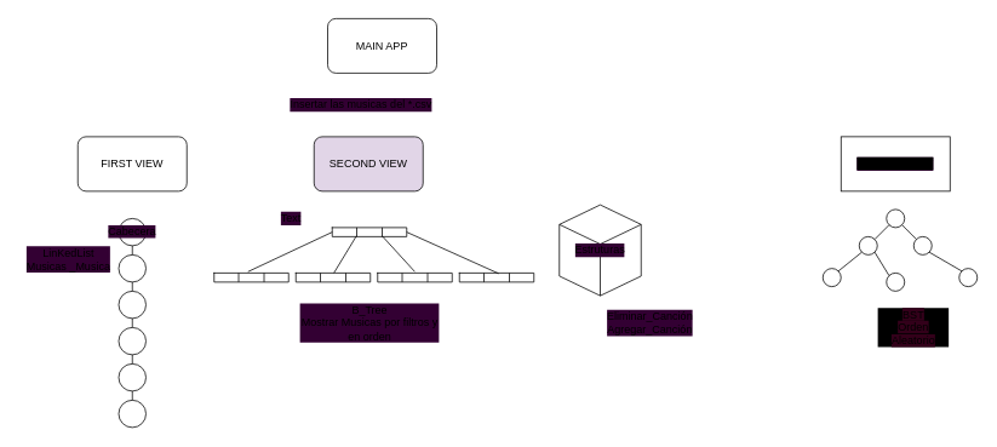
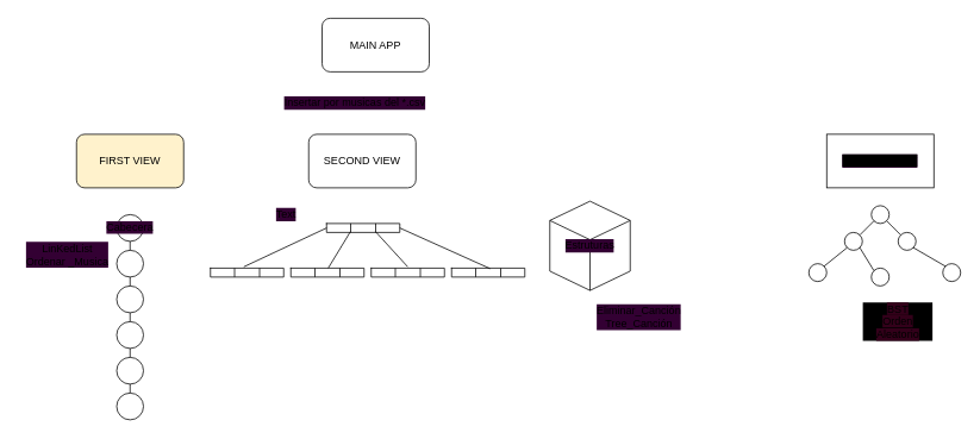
  <mxCell id="0" />
  <mxCell id="1" parent="0" />
  <mxCell id="2" value="MAIN APP" style="rounded=1;whiteSpace=wrap;html=1;" vertex="1" parent="1"><mxGeometry x="360" y="20" width="120" height="60" as="geometry" /></mxCell>
- <mxCell id="3" value="FIRST VIEW" style="rounded=1;whiteSpace=wrap;html=1;" vertex="1" parent="1"><mxGeometry x="85" y="150" width="120" height="60" as="geometry" /></mxCell>
- <mxCell id="4" value="SECOND VIEW" style="rounded=1;whiteSpace=wrap;html=1;fillColor=#e1d5e7;" vertex="1" parent="1"><mxGeometry x="345" y="150" width="120" height="60" as="geometry" /></mxCell>
+ <mxCell id="3" value="FIRST VIEW" style="rounded=1;whiteSpace=wrap;html=1;fillColor=#fff2cc;" vertex="1" parent="1"><mxGeometry x="85" y="150" width="120" height="60" as="geometry" /></mxCell>
+ <mxCell id="4" value="SECOND VIEW" style="rounded=1;whiteSpace=wrap;html=1;" vertex="1" parent="1"><mxGeometry x="345" y="150" width="120" height="60" as="geometry" /></mxCell>
  <mxCell id="5" value="&lt;span style=&quot;background-color: rgb(51, 0, 51);&quot;&gt;Cabecera&lt;/span&gt;" style="ellipse;whiteSpace=wrap;html=1;aspect=fixed;" vertex="1" parent="1"><mxGeometry x="130" y="240" width="30" height="30" as="geometry" /></mxCell>
  <mxCell id="6" value="" style="ellipse;whiteSpace=wrap;html=1;aspect=fixed;" vertex="1" parent="1"><mxGeometry x="130" y="280" width="30" height="30" as="geometry" /></mxCell>
  <mxCell id="7" value="" style="ellipse;whiteSpace=wrap;html=1;aspect=fixed;" vertex="1" parent="1"><mxGeometry x="130" y="320" width="30" height="30" as="geometry" /></mxCell>
  <mxCell id="8" value="" style="ellipse;whiteSpace=wrap;html=1;aspect=fixed;" vertex="1" parent="1"><mxGeometry x="130" y="360" width="30" height="30" as="geometry" /></mxCell>
  <mxCell id="9" value="" style="ellipse;whiteSpace=wrap;html=1;aspect=fixed;" vertex="1" parent="1"><mxGeometry x="130" y="400" width="30" height="30" as="geometry" /></mxCell>
  <mxCell id="10" value="" style="ellipse;whiteSpace=wrap;html=1;aspect=fixed;" vertex="1" parent="1"><mxGeometry x="130" y="440" width="30" height="30" as="geometry" /></mxCell>
  <mxCell id="11" value="" style="endArrow=none;html=1;exitX=0.5;exitY=1;exitDx=0;exitDy=0;entryX=0.5;entryY=0;entryDx=0;entryDy=0;" edge="1" parent="1" source="5" target="6"><mxGeometry width="50" height="50" relative="1" as="geometry"><mxPoint x="255" y="320" as="sourcePoint" /><mxPoint x="305" y="270" as="targetPoint" /></mxGeometry></mxCell>
  <mxCell id="12" value="" style="endArrow=none;html=1;exitX=0.5;exitY=1;exitDx=0;exitDy=0;entryX=0.5;entryY=0;entryDx=0;entryDy=0;" edge="1" parent="1" source="6" target="7"><mxGeometry width="50" height="50" relative="1" as="geometry"><mxPoint x="235" y="330" as="sourcePoint" /><mxPoint x="235" y="340" as="targetPoint" /><Array as="points" /></mxGeometry></mxCell>
  <mxCell id="13" value="" style="endArrow=none;html=1;exitX=0.5;exitY=1;exitDx=0;exitDy=0;entryX=0.5;entryY=0;entryDx=0;entryDy=0;" edge="1" parent="1" source="7" target="8"><mxGeometry width="50" height="50" relative="1" as="geometry"><mxPoint x="205" y="380" as="sourcePoint" /><mxPoint x="205" y="390" as="targetPoint" /></mxGeometry></mxCell>
  <mxCell id="14" value="" style="endArrow=none;html=1;exitX=0.5;exitY=1;exitDx=0;exitDy=0;entryX=0.5;entryY=0;entryDx=0;entryDy=0;" edge="1" parent="1" source="8" target="9"><mxGeometry width="50" height="50" relative="1" as="geometry"><mxPoint x="235" y="370" as="sourcePoint" /><mxPoint x="235" y="380" as="targetPoint" /></mxGeometry></mxCell>
  <mxCell id="15" value="" style="endArrow=none;html=1;exitX=0.5;exitY=1;exitDx=0;exitDy=0;entryX=0.5;entryY=0;entryDx=0;entryDy=0;" edge="1" parent="1" source="9" target="10"><mxGeometry width="50" height="50" relative="1" as="geometry"><mxPoint x="245" y="410" as="sourcePoint" /><mxPoint x="245" y="420" as="targetPoint" /></mxGeometry></mxCell>
- <mxCell id="16" value="LinKedList&lt;br&gt;Musicas _Musica" style="text;html=1;strokeColor=none;fillColor=none;align=center;verticalAlign=middle;whiteSpace=wrap;rounded=0;labelBackgroundColor=#330033;" vertex="1" parent="1"><mxGeometry x="20" y="270" width="110" height="30" as="geometry" /></mxCell>
+ <mxCell id="16" value="LinKedList&lt;br&gt;Ordenar _Musica" style="text;html=1;strokeColor=none;fillColor=none;align=center;verticalAlign=middle;whiteSpace=wrap;rounded=0;labelBackgroundColor=#330033;" vertex="1" parent="1"><mxGeometry x="20" y="270" width="110" height="30" as="geometry" /></mxCell>
  <mxCell id="17" value="" style="shape=table;html=1;whiteSpace=wrap;startSize=0;container=1;collapsible=0;childLayout=tableLayout;labelBackgroundColor=#330033;" vertex="1" parent="1"><mxGeometry x="365" y="250" width="82" height="10" as="geometry" /></mxCell>
  <mxCell id="18" value="" style="shape=tableRow;horizontal=0;startSize=0;swimlaneHead=0;swimlaneBody=0;top=0;left=0;bottom=0;right=0;collapsible=0;dropTarget=0;fillColor=none;points=[[0,0.5],[1,0.5]];portConstraint=eastwest;labelBackgroundColor=#330033;" vertex="1" parent="17"><mxGeometry width="82" height="10" as="geometry" /></mxCell>
  <mxCell id="19" value="" style="shape=partialRectangle;html=1;whiteSpace=wrap;connectable=0;fillColor=none;top=0;left=0;bottom=0;right=0;overflow=hidden;labelBackgroundColor=#330033;" vertex="1" parent="18"><mxGeometry width="27" height="10" as="geometry"><mxRectangle width="27" height="10" as="alternateBounds" /></mxGeometry></mxCell>
  <mxCell id="20" value="" style="shape=partialRectangle;html=1;whiteSpace=wrap;connectable=0;fillColor=none;top=0;left=0;bottom=0;right=0;overflow=hidden;labelBackgroundColor=#330033;" vertex="1" parent="18"><mxGeometry x="27" width="28" height="10" as="geometry"><mxRectangle width="28" height="10" as="alternateBounds" /></mxGeometry></mxCell>
  <mxCell id="21" value="" style="shape=partialRectangle;html=1;whiteSpace=wrap;connectable=0;fillColor=none;top=0;left=0;bottom=0;right=0;overflow=hidden;labelBackgroundColor=#330033;" vertex="1" parent="18"><mxGeometry x="55" width="27" height="10" as="geometry"><mxRectangle width="27" height="10" as="alternateBounds" /></mxGeometry></mxCell>
  <mxCell id="22" value="" style="shape=table;html=1;whiteSpace=wrap;startSize=0;container=1;collapsible=0;childLayout=tableLayout;labelBackgroundColor=#330033;" vertex="1" parent="1"><mxGeometry x="415" y="300" width="82" height="10" as="geometry" /></mxCell>
  <mxCell id="23" value="" style="shape=tableRow;horizontal=0;startSize=0;swimlaneHead=0;swimlaneBody=0;top=0;left=0;bottom=0;right=0;collapsible=0;dropTarget=0;fillColor=none;points=[[0,0.5],[1,0.5]];portConstraint=eastwest;labelBackgroundColor=#330033;" vertex="1" parent="22"><mxGeometry width="82" height="10" as="geometry" /></mxCell>
  <mxCell id="24" value="" style="shape=partialRectangle;html=1;whiteSpace=wrap;connectable=0;fillColor=none;top=0;left=0;bottom=0;right=0;overflow=hidden;labelBackgroundColor=#330033;" vertex="1" parent="23"><mxGeometry width="27" height="10" as="geometry"><mxRectangle width="27" height="10" as="alternateBounds" /></mxGeometry></mxCell>
  <mxCell id="25" value="" style="shape=partialRectangle;html=1;whiteSpace=wrap;connectable=0;fillColor=none;top=0;left=0;bottom=0;right=0;overflow=hidden;labelBackgroundColor=#330033;" vertex="1" parent="23"><mxGeometry x="27" width="28" height="10" as="geometry"><mxRectangle width="28" height="10" as="alternateBounds" /></mxGeometry></mxCell>
  <mxCell id="26" value="" style="shape=partialRectangle;html=1;whiteSpace=wrap;connectable=0;fillColor=none;top=0;left=0;bottom=0;right=0;overflow=hidden;labelBackgroundColor=#330033;" vertex="1" parent="23"><mxGeometry x="55" width="27" height="10" as="geometry"><mxRectangle width="27" height="10" as="alternateBounds" /></mxGeometry></mxCell>
  <mxCell id="27" value="" style="shape=table;html=1;whiteSpace=wrap;startSize=0;container=1;collapsible=0;childLayout=tableLayout;labelBackgroundColor=#330033;" vertex="1" parent="1"><mxGeometry x="325" y="300" width="82" height="10" as="geometry" /></mxCell>
  <mxCell id="28" value="" style="shape=tableRow;horizontal=0;startSize=0;swimlaneHead=0;swimlaneBody=0;top=0;left=0;bottom=0;right=0;collapsible=0;dropTarget=0;fillColor=none;points=[[0,0.5],[1,0.5]];portConstraint=eastwest;labelBackgroundColor=#330033;" vertex="1" parent="27"><mxGeometry width="82" height="10" as="geometry" /></mxCell>
  <mxCell id="29" value="" style="shape=partialRectangle;html=1;whiteSpace=wrap;connectable=0;fillColor=none;top=0;left=0;bottom=0;right=0;overflow=hidden;labelBackgroundColor=#330033;" vertex="1" parent="28"><mxGeometry width="27" height="10" as="geometry"><mxRectangle width="27" height="10" as="alternateBounds" /></mxGeometry></mxCell>
  <mxCell id="30" value="" style="shape=partialRectangle;html=1;whiteSpace=wrap;connectable=0;fillColor=none;top=0;left=0;bottom=0;right=0;overflow=hidden;labelBackgroundColor=#330033;" vertex="1" parent="28"><mxGeometry x="27" width="28" height="10" as="geometry"><mxRectangle width="28" height="10" as="alternateBounds" /></mxGeometry></mxCell>
  <mxCell id="31" value="" style="shape=partialRectangle;html=1;whiteSpace=wrap;connectable=0;fillColor=none;top=0;left=0;bottom=0;right=0;overflow=hidden;labelBackgroundColor=#330033;" vertex="1" parent="28"><mxGeometry x="55" width="27" height="10" as="geometry"><mxRectangle width="27" height="10" as="alternateBounds" /></mxGeometry></mxCell>
  <mxCell id="32" value="" style="shape=table;html=1;whiteSpace=wrap;startSize=0;container=1;collapsible=0;childLayout=tableLayout;labelBackgroundColor=#330033;" vertex="1" parent="1"><mxGeometry x="235" y="300" width="82" height="10" as="geometry" /></mxCell>
  <mxCell id="33" value="" style="shape=tableRow;horizontal=0;startSize=0;swimlaneHead=0;swimlaneBody=0;top=0;left=0;bottom=0;right=0;collapsible=0;dropTarget=0;fillColor=none;points=[[0,0.5],[1,0.5]];portConstraint=eastwest;labelBackgroundColor=#330033;" vertex="1" parent="32"><mxGeometry width="82" height="10" as="geometry" /></mxCell>
  <mxCell id="34" value="" style="shape=partialRectangle;html=1;whiteSpace=wrap;connectable=0;fillColor=none;top=0;left=0;bottom=0;right=0;overflow=hidden;labelBackgroundColor=#330033;" vertex="1" parent="33"><mxGeometry width="27" height="10" as="geometry"><mxRectangle width="27" height="10" as="alternateBounds" /></mxGeometry></mxCell>
  <mxCell id="35" value="" style="shape=partialRectangle;html=1;whiteSpace=wrap;connectable=0;fillColor=none;top=0;left=0;bottom=0;right=0;overflow=hidden;labelBackgroundColor=#330033;" vertex="1" parent="33"><mxGeometry x="27" width="28" height="10" as="geometry"><mxRectangle width="28" height="10" as="alternateBounds" /></mxGeometry></mxCell>
  <mxCell id="36" value="" style="shape=partialRectangle;html=1;whiteSpace=wrap;connectable=0;fillColor=none;top=0;left=0;bottom=0;right=0;overflow=hidden;labelBackgroundColor=#330033;" vertex="1" parent="33"><mxGeometry x="55" width="27" height="10" as="geometry"><mxRectangle width="27" height="10" as="alternateBounds" /></mxGeometry></mxCell>
  <mxCell id="37" value="" style="shape=table;html=1;whiteSpace=wrap;startSize=0;container=1;collapsible=0;childLayout=tableLayout;labelBackgroundColor=#330033;" vertex="1" parent="1"><mxGeometry x="505" y="300" width="82" height="10" as="geometry" /></mxCell>
  <mxCell id="38" value="" style="shape=tableRow;horizontal=0;startSize=0;swimlaneHead=0;swimlaneBody=0;top=0;left=0;bottom=0;right=0;collapsible=0;dropTarget=0;fillColor=none;points=[[0,0.5],[1,0.5]];portConstraint=eastwest;labelBackgroundColor=#330033;" vertex="1" parent="37"><mxGeometry width="82" height="10" as="geometry" /></mxCell>
  <mxCell id="39" value="" style="shape=partialRectangle;html=1;whiteSpace=wrap;connectable=0;fillColor=none;top=0;left=0;bottom=0;right=0;overflow=hidden;labelBackgroundColor=#330033;" vertex="1" parent="38"><mxGeometry width="27" height="10" as="geometry"><mxRectangle width="27" height="10" as="alternateBounds" /></mxGeometry></mxCell>
  <mxCell id="40" value="" style="shape=partialRectangle;html=1;whiteSpace=wrap;connectable=0;fillColor=none;top=0;left=0;bottom=0;right=0;overflow=hidden;labelBackgroundColor=#330033;" vertex="1" parent="38"><mxGeometry x="27" width="28" height="10" as="geometry"><mxRectangle width="28" height="10" as="alternateBounds" /></mxGeometry></mxCell>
  <mxCell id="41" value="" style="shape=partialRectangle;html=1;whiteSpace=wrap;connectable=0;fillColor=none;top=0;left=0;bottom=0;right=0;overflow=hidden;labelBackgroundColor=#330033;" vertex="1" parent="38"><mxGeometry x="55" width="27" height="10" as="geometry"><mxRectangle width="27" height="10" as="alternateBounds" /></mxGeometry></mxCell>
  <mxCell id="42" value="" style="endArrow=none;html=1;exitX=0.456;exitY=-0.148;exitDx=0;exitDy=0;exitPerimeter=0;entryX=0;entryY=0.5;entryDx=0;entryDy=0;" edge="1" parent="1" source="33" target="18"><mxGeometry width="50" height="50" relative="1" as="geometry"><mxPoint x="435" y="310" as="sourcePoint" /><mxPoint x="485" y="260" as="targetPoint" /></mxGeometry></mxCell>
  <mxCell id="43" value="" style="endArrow=none;html=1;exitX=0.511;exitY=-0.01;exitDx=0;exitDy=0;exitPerimeter=0;entryX=0.325;entryY=0.921;entryDx=0;entryDy=0;entryPerimeter=0;" edge="1" parent="1" source="28" target="18"><mxGeometry width="50" height="50" relative="1" as="geometry"><mxPoint x="435" y="310" as="sourcePoint" /><mxPoint x="485" y="260" as="targetPoint" /></mxGeometry></mxCell>
  <mxCell id="44" value="" style="endArrow=none;html=1;entryX=0.67;entryY=0.921;entryDx=0;entryDy=0;entryPerimeter=0;exitX=0.498;exitY=-0.148;exitDx=0;exitDy=0;exitPerimeter=0;" edge="1" parent="1" source="23" target="18"><mxGeometry width="50" height="50" relative="1" as="geometry"><mxPoint x="435" y="310" as="sourcePoint" /><mxPoint x="485" y="260" as="targetPoint" /></mxGeometry></mxCell>
  <mxCell id="45" value="" style="endArrow=none;html=1;entryX=1;entryY=0.5;entryDx=0;entryDy=0;exitX=0.527;exitY=0.059;exitDx=0;exitDy=0;exitPerimeter=0;" edge="1" parent="1" source="38" target="18"><mxGeometry width="50" height="50" relative="1" as="geometry"><mxPoint x="425" y="420" as="sourcePoint" /><mxPoint x="475" y="370" as="targetPoint" /></mxGeometry></mxCell>
- <mxCell id="46" value="B_Tree&lt;br&gt;Mostrar Musicas por filtros y en orden" style="text;html=1;strokeColor=none;fillColor=none;align=center;verticalAlign=middle;whiteSpace=wrap;rounded=0;labelBackgroundColor=#330033;" vertex="1" parent="1"><mxGeometry x="328.5" y="340" width="155" height="30" as="geometry" /></mxCell>
  <mxCell id="47" value="Text" style="text;html=1;strokeColor=none;fillColor=none;align=center;verticalAlign=middle;whiteSpace=wrap;rounded=0;labelBackgroundColor=#330033;" vertex="1" parent="1"><mxGeometry x="290" y="225" width="60" height="30" as="geometry" /></mxCell>
- <mxCell id="48" value="Insertar las musicas del *.csv" style="text;html=1;strokeColor=none;fillColor=none;align=center;verticalAlign=middle;whiteSpace=wrap;rounded=0;labelBackgroundColor=#330033;" vertex="1" parent="1"><mxGeometry x="297" y="100" width="200" height="30" as="geometry" /></mxCell>
- <mxCell id="49" value="Eliminar_Canción&lt;br&gt;Agregar_Canción" style="text;html=1;strokeColor=none;fillColor=none;align=center;verticalAlign=middle;whiteSpace=wrap;rounded=0;labelBackgroundColor=#330033;" vertex="1" parent="1"><mxGeometry x="655" y="340" width="120" height="30" as="geometry" /></mxCell>
+ <mxCell id="48" value="Insertar por musicas del *.csv" style="text;html=1;strokeColor=none;fillColor=none;align=center;verticalAlign=middle;whiteSpace=wrap;rounded=0;labelBackgroundColor=#330033;" vertex="1" parent="1"><mxGeometry x="297" y="100" width="200" height="30" as="geometry" /></mxCell>
+ <mxCell id="49" value="Eliminar_Canción&lt;br&gt;Tree_Canción" style="text;html=1;strokeColor=none;fillColor=none;align=center;verticalAlign=middle;whiteSpace=wrap;rounded=0;labelBackgroundColor=#330033;" vertex="1" parent="1"><mxGeometry x="655" y="340" width="120" height="30" as="geometry" /></mxCell>
  <mxCell id="50" value="Estruturas" style="html=1;whiteSpace=wrap;shape=isoCube2;backgroundOutline=1;isoAngle=15;labelBackgroundColor=#330033;" vertex="1" parent="1"><mxGeometry x="615" y="225" width="90" height="100" as="geometry" /></mxCell>
  <mxCell id="51" value="&lt;span style=&quot;background-color: rgb(0, 0, 0);&quot;&gt;FOURTH VIEW&lt;/span&gt;" style="whiteSpace=wrap;html=1;labelBackgroundColor=#330033;rounded=0;" vertex="1" parent="1"><mxGeometry x="925" y="150" width="120" height="60" as="geometry" /></mxCell>
  <mxCell id="52" value="&lt;span style=&quot;background-color: rgb(51, 0, 26);&quot;&gt;BST&lt;br&gt;Orden Aleatorio&lt;/span&gt;" style="text;html=1;strokeColor=none;fillColor=none;align=center;verticalAlign=middle;whiteSpace=wrap;rounded=0;labelBackgroundColor=#000000;" vertex="1" parent="1"><mxGeometry x="965" y="340" width="80" height="40" as="geometry" /></mxCell>
  <mxCell id="53" value="" style="ellipse;whiteSpace=wrap;html=1;aspect=fixed;labelBackgroundColor=#330066;" vertex="1" parent="1"><mxGeometry x="975" y="230" width="20" height="20" as="geometry" /></mxCell>
  <mxCell id="54" value="" style="ellipse;whiteSpace=wrap;html=1;aspect=fixed;labelBackgroundColor=#330066;" vertex="1" parent="1"><mxGeometry x="945" y="260" width="20" height="20" as="geometry" /></mxCell>
  <mxCell id="55" value="" style="ellipse;whiteSpace=wrap;html=1;aspect=fixed;labelBackgroundColor=#330066;" vertex="1" parent="1"><mxGeometry x="1005" y="260" width="20" height="20" as="geometry" /></mxCell>
  <mxCell id="56" value="" style="ellipse;whiteSpace=wrap;html=1;aspect=fixed;labelBackgroundColor=#330066;" vertex="1" parent="1"><mxGeometry x="905" y="295" width="20" height="20" as="geometry" /></mxCell>
  <mxCell id="57" value="" style="ellipse;whiteSpace=wrap;html=1;aspect=fixed;labelBackgroundColor=#330066;" vertex="1" parent="1"><mxGeometry x="975" y="300" width="20" height="20" as="geometry" /></mxCell>
  <mxCell id="58" value="" style="ellipse;whiteSpace=wrap;html=1;aspect=fixed;labelBackgroundColor=#330066;" vertex="1" parent="1"><mxGeometry x="1055" y="295" width="20" height="20" as="geometry" /></mxCell>
  <mxCell id="59" value="" style="endArrow=none;html=1;entryX=0;entryY=1;entryDx=0;entryDy=0;exitX=1;exitY=0;exitDx=0;exitDy=0;" edge="1" parent="1" source="54" target="53"><mxGeometry width="50" height="50" relative="1" as="geometry"><mxPoint x="845" y="280" as="sourcePoint" /><mxPoint x="895" y="230" as="targetPoint" /></mxGeometry></mxCell>
  <mxCell id="60" value="" style="endArrow=none;html=1;entryX=0;entryY=1;entryDx=0;entryDy=0;exitX=1;exitY=0;exitDx=0;exitDy=0;" edge="1" parent="1" source="56" target="54"><mxGeometry width="50" height="50" relative="1" as="geometry"><mxPoint x="845" y="280" as="sourcePoint" /><mxPoint x="895" y="230" as="targetPoint" /></mxGeometry></mxCell>
  <mxCell id="61" value="" style="endArrow=none;html=1;entryX=1;entryY=1;entryDx=0;entryDy=0;exitX=0;exitY=0;exitDx=0;exitDy=0;" edge="1" parent="1" source="55" target="53"><mxGeometry width="50" height="50" relative="1" as="geometry"><mxPoint x="845" y="280" as="sourcePoint" /><mxPoint x="895" y="230" as="targetPoint" /></mxGeometry></mxCell>
  <mxCell id="62" value="" style="endArrow=none;html=1;entryX=1;entryY=1;entryDx=0;entryDy=0;exitX=0;exitY=0;exitDx=0;exitDy=0;" edge="1" parent="1" source="58" target="55"><mxGeometry width="50" height="50" relative="1" as="geometry"><mxPoint x="845" y="280" as="sourcePoint" /><mxPoint x="895" y="230" as="targetPoint" /></mxGeometry></mxCell>
  <mxCell id="63" value="" style="endArrow=none;html=1;entryX=1;entryY=1;entryDx=0;entryDy=0;exitX=0;exitY=0;exitDx=0;exitDy=0;" edge="1" parent="1" source="57" target="54"><mxGeometry width="50" height="50" relative="1" as="geometry"><mxPoint x="845" y="280" as="sourcePoint" /><mxPoint x="895" y="230" as="targetPoint" /></mxGeometry></mxCell>
